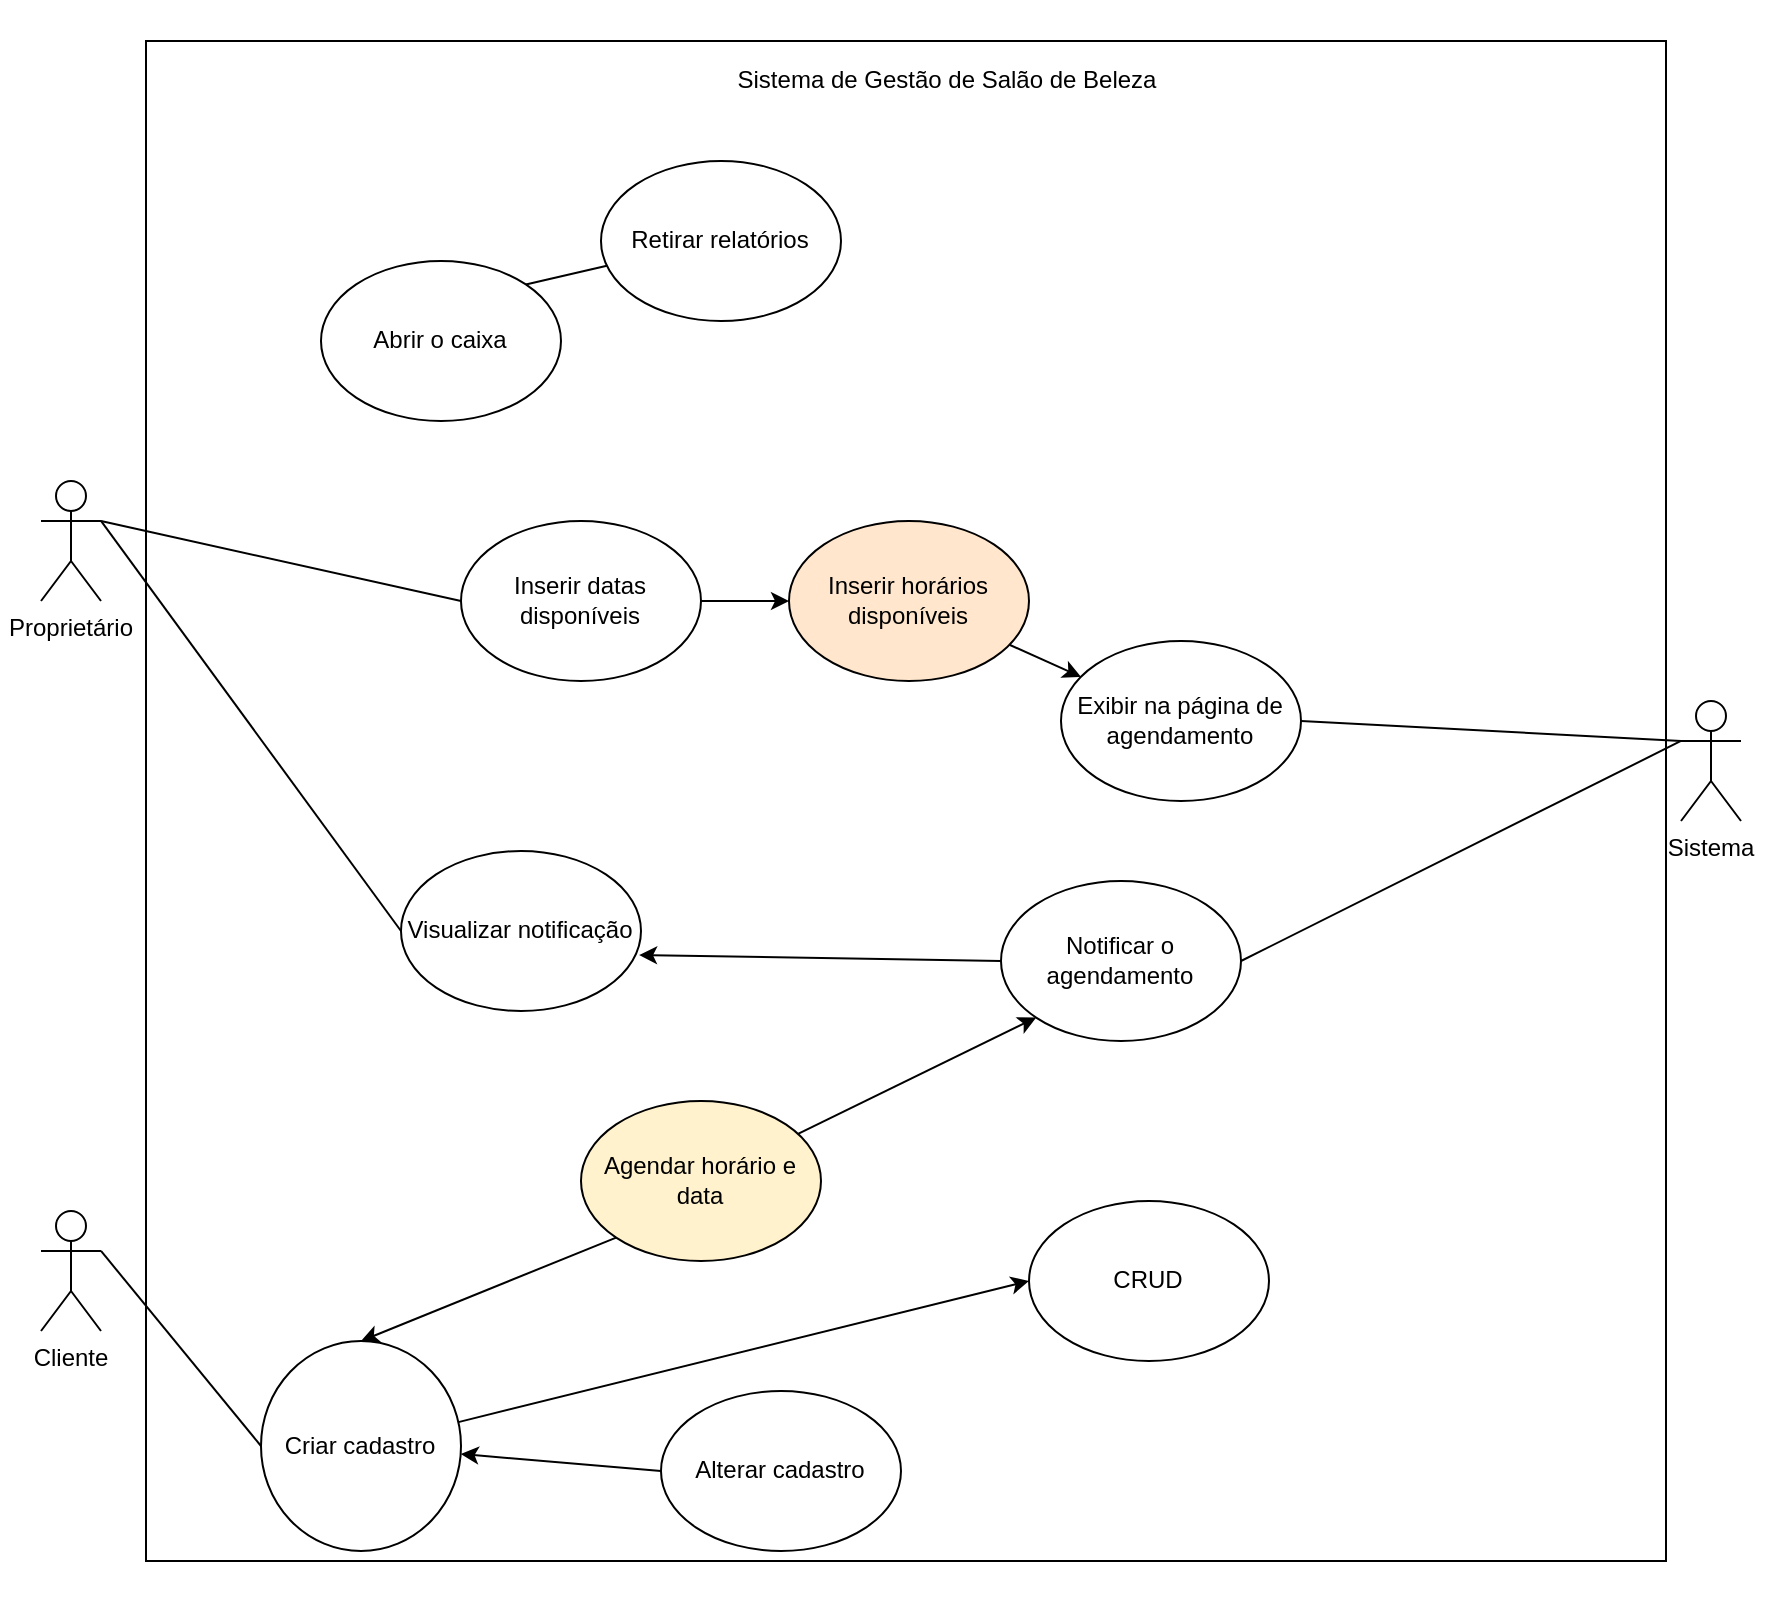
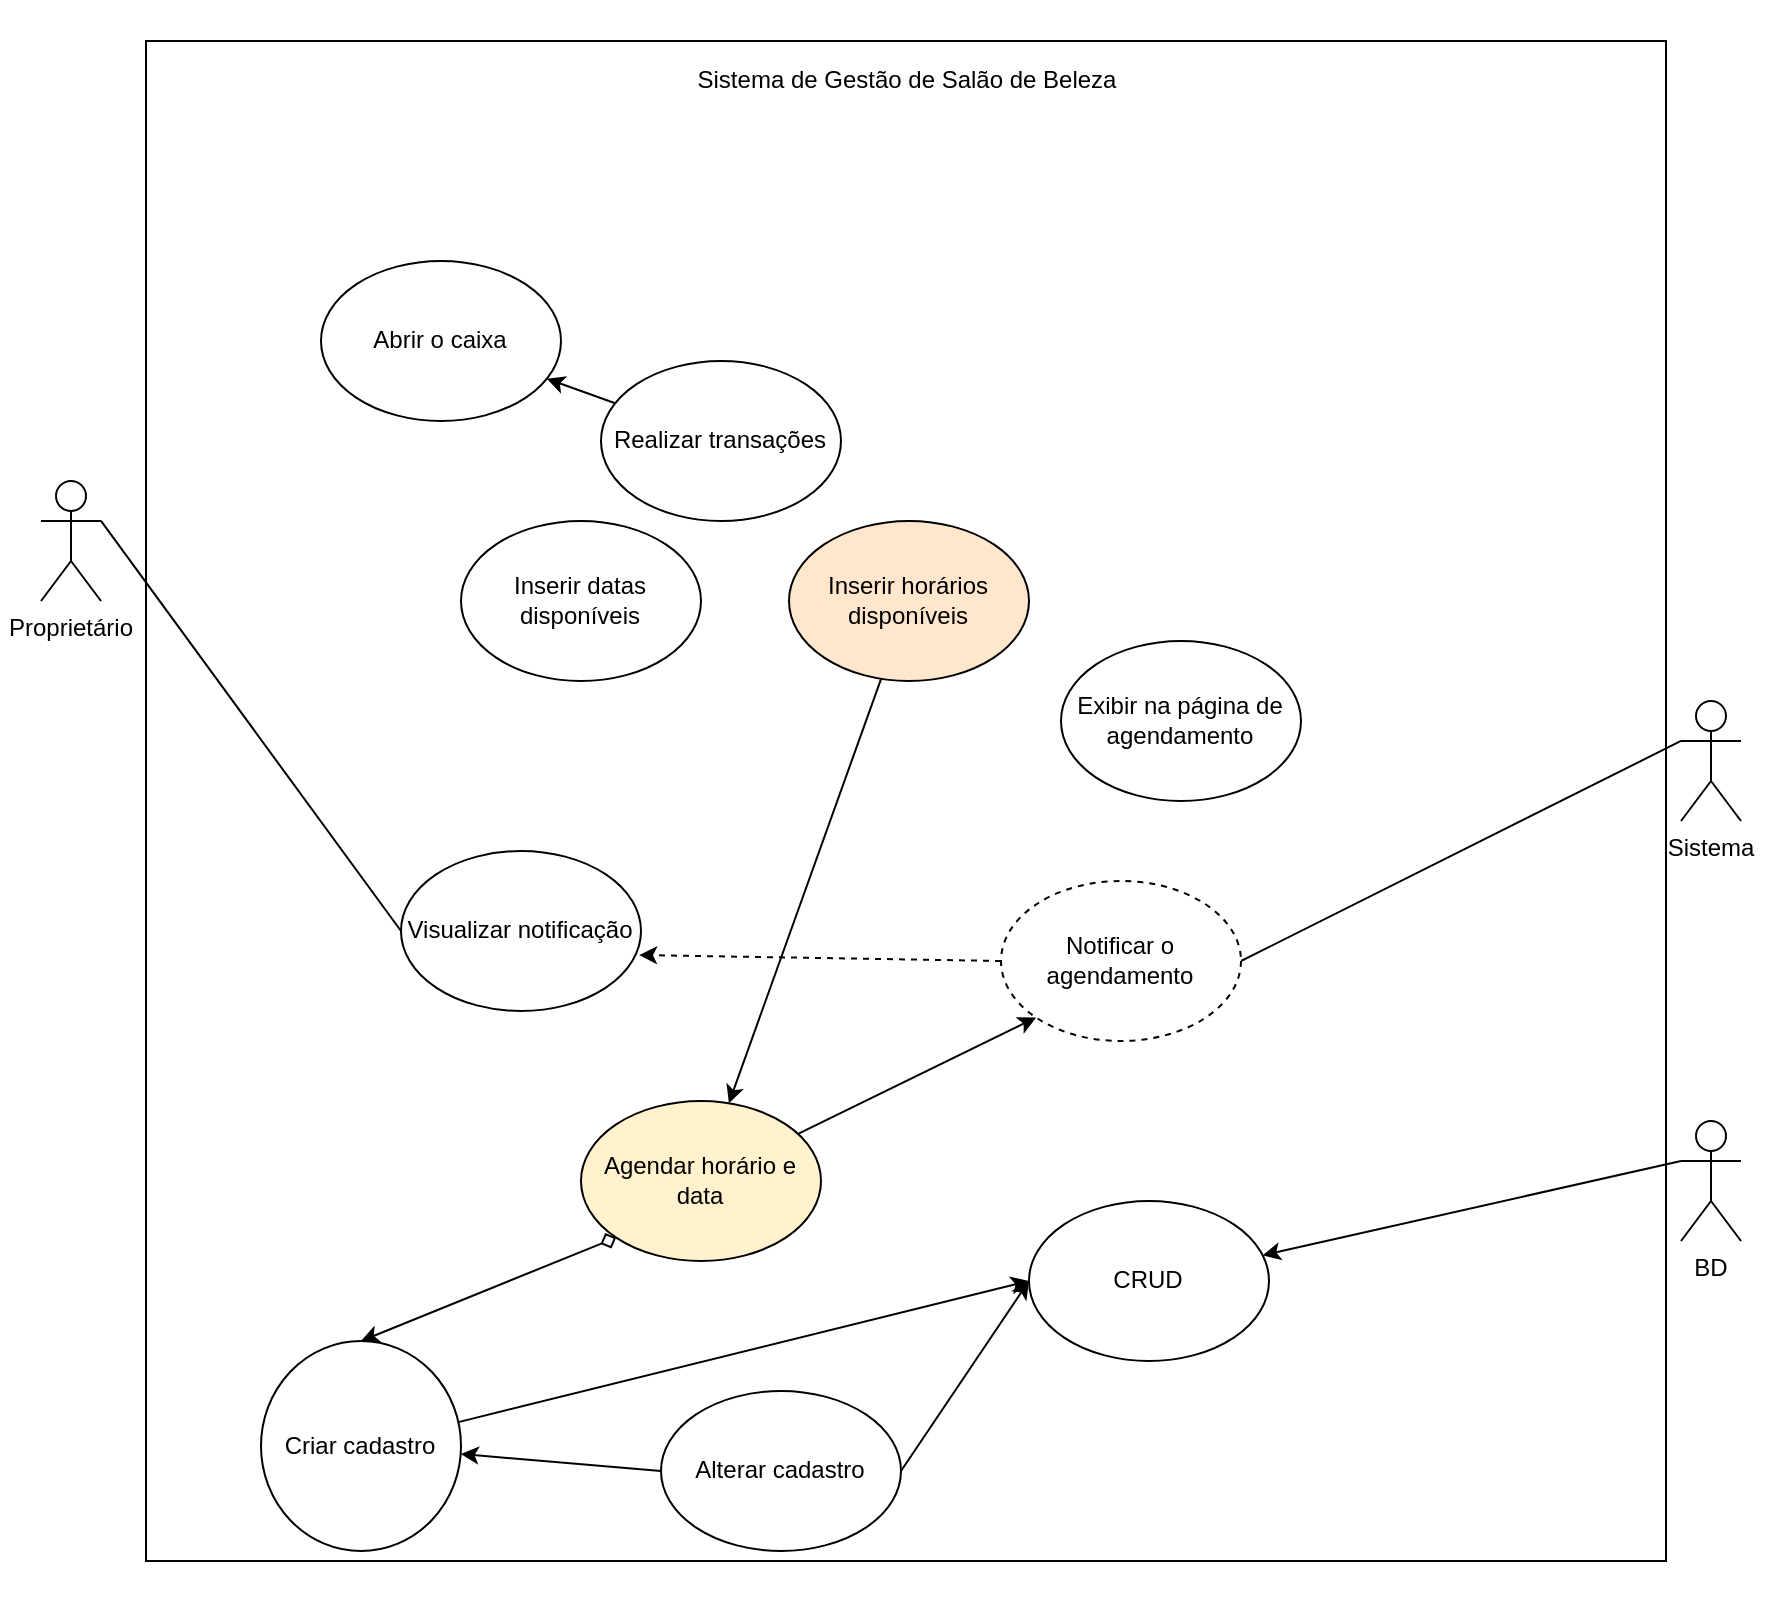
  <mxCell id="0" />
  <mxCell id="1" parent="0" />
  <mxCell id="2" value="Proprietário" style="shape=umlActor;verticalLabelPosition=bottom;verticalAlign=top;html=1;outlineConnect=0;" vertex="1" parent="1"><mxGeometry x="20" y="240" width="30" height="60" as="geometry" /></mxCell>
  <mxCell id="3" value="" style="whiteSpace=wrap;html=1;aspect=fixed;" vertex="1" parent="1"><mxGeometry x="72.5" width="760" height="760" as="geometry" y="20" /></mxCell>
- <mxCell id="4" style="rounded=0;orthogonalLoop=1;jettySize=auto;html=1;exitX=1;exitY=0.333;exitDx=0;exitDy=0;exitPerimeter=0;entryX=0;entryY=0.5;entryDx=0;entryDy=0;endArrow=none;endFill=0;" edge="1" parent="1" source="5" target="14"><mxGeometry relative="1" as="geometry" /></mxCell>
- <mxCell id="5" value="Cliente" style="shape=umlActor;verticalLabelPosition=bottom;verticalAlign=top;html=1;outlineConnect=0;" vertex="1" parent="1"><mxGeometry x="20" y="605" width="30" height="60" as="geometry" /></mxCell>
- <mxCell id="8" style="edgeStyle=none;rounded=0;orthogonalLoop=1;jettySize=auto;html=1;exitX=1;exitY=0.5;exitDx=0;exitDy=0;startArrow=none;startFill=0;endArrow=classic;endFill=1;" edge="1" parent="1" source="9" target="20"><mxGeometry relative="1" as="geometry" /></mxCell>
+ <mxCell id="6" style="rounded=0;orthogonalLoop=1;jettySize=auto;html=1;exitX=0;exitY=0.333;exitDx=0;exitDy=0;exitPerimeter=0;" edge="1" parent="1" source="7" target="15"><mxGeometry relative="1" as="geometry"><mxPoint x="900" y="580" as="sourcePoint" /></mxGeometry></mxCell>
+ <mxCell id="7" value="BD" style="shape=umlActor;verticalLabelPosition=bottom;verticalAlign=top;html=1;outlineConnect=0;" vertex="1" parent="1"><mxGeometry x="840" y="560" width="30" height="60" as="geometry" /></mxCell>
  <mxCell id="9" value="Inserir datas disponíveis" style="ellipse;whiteSpace=wrap;html=1;" vertex="1" parent="1"><mxGeometry x="230" y="260" width="120" height="80" as="geometry" /></mxCell>
- <mxCell id="10" value="" style="endArrow=none;html=1;exitX=1;exitY=0.333;exitDx=0;exitDy=0;exitPerimeter=0;entryX=0;entryY=0.5;entryDx=0;entryDy=0;" edge="1" parent="1" source="2" target="9"><mxGeometry width="50" height="50" relative="1" as="geometry"><mxPoint x="540" y="530" as="sourcePoint" /><mxPoint x="590" y="480" as="targetPoint" /></mxGeometry></mxCell>
  <mxCell id="11" style="edgeStyle=none;rounded=0;orthogonalLoop=1;jettySize=auto;html=1;entryX=0;entryY=0.5;entryDx=0;entryDy=0;" edge="1" parent="1" source="14" target="15"><mxGeometry relative="1" as="geometry" /></mxCell>
  <mxCell id="12" style="edgeStyle=none;rounded=0;orthogonalLoop=1;jettySize=auto;html=1;entryX=0;entryY=0.5;entryDx=0;entryDy=0;endArrow=none;endFill=0;startArrow=classic;startFill=1;" edge="1" parent="1" source="14" target="18"><mxGeometry relative="1" as="geometry"><mxPoint x="470" y="775" as="targetPoint" /></mxGeometry></mxCell>
- <mxCell id="13" style="edgeStyle=none;rounded=0;orthogonalLoop=1;jettySize=auto;html=1;exitX=0.5;exitY=0;exitDx=0;exitDy=0;entryX=0;entryY=1;entryDx=0;entryDy=0;startArrow=classic;startFill=1;endArrow=none;endFill=0;" edge="1" parent="1" source="14" target="23"><mxGeometry relative="1" as="geometry" /></mxCell>
+ <mxCell id="13" style="edgeStyle=none;rounded=0;orthogonalLoop=1;jettySize=auto;html=1;exitX=0.5;exitY=0;exitDx=0;exitDy=0;entryX=0;entryY=1;entryDx=0;entryDy=0;startArrow=classic;startFill=1;endArrow=diamond;endFill=0;" edge="1" parent="1" source="14" target="23"><mxGeometry relative="1" as="geometry" /></mxCell>
  <mxCell id="14" value="Criar cadastro" style="ellipse;whiteSpace=wrap;html=1;" vertex="1" parent="1"><mxGeometry x="130" y="670" width="100" height="105" as="geometry" /></mxCell>
  <mxCell id="15" value="CRUD" style="ellipse;whiteSpace=wrap;html=1;" vertex="1" parent="1"><mxGeometry x="514" y="600" width="120" height="80" as="geometry" /></mxCell>
- <mxCell id="16" value="Sistema de Gestão de Salão de Beleza" style="text;html=1;align=center;verticalAlign=middle;resizable=0;points=[];autosize=1;" vertex="1" parent="1"><mxGeometry x="362.5" y="30" width="220" height="20" as="geometry" /></mxCell>
+ <mxCell id="16" value="Sistema de Gestão de Salão de Beleza" style="text;html=1;align=center;verticalAlign=middle;resizable=0;points=[];autosize=1;" vertex="1" parent="1"><mxGeometry x="342.5" y="30" width="220" height="20" as="geometry" /></mxCell>
+ <mxCell id="17" style="edgeStyle=none;rounded=0;orthogonalLoop=1;jettySize=auto;html=1;entryX=0;entryY=0.5;entryDx=0;entryDy=0;endArrow=classic;endFill=1;exitX=1;exitY=0.5;exitDx=0;exitDy=0;" edge="1" parent="1" source="18" target="15"><mxGeometry relative="1" as="geometry"><mxPoint x="575.155" y="748.66" as="sourcePoint" /></mxGeometry></mxCell>
  <mxCell id="18" value="Alterar cadastro" style="ellipse;whiteSpace=wrap;html=1;" vertex="1" parent="1"><mxGeometry x="330" y="695" width="120" height="80" as="geometry" /></mxCell>
- <mxCell id="19" style="edgeStyle=none;rounded=0;orthogonalLoop=1;jettySize=auto;html=1;startArrow=none;startFill=0;endArrow=classic;endFill=1;" edge="1" parent="1" source="20" target="21"><mxGeometry relative="1" as="geometry" /></mxCell>
+ <mxCell id="19" style="edgeStyle=none;rounded=0;orthogonalLoop=1;jettySize=auto;html=1;startArrow=none;startFill=0;endArrow=classic;endFill=1;" edge="1" parent="1" source="20" target="23"><mxGeometry relative="1" as="geometry" /></mxCell>
  <mxCell id="20" value="Inserir horários disponíveis" style="ellipse;whiteSpace=wrap;html=1;fillColor=#ffe6cc;" vertex="1" parent="1"><mxGeometry x="394" y="260" width="120" height="80" as="geometry" /></mxCell>
  <mxCell id="21" value="Exibir na página de agendamento" style="ellipse;whiteSpace=wrap;html=1;" vertex="1" parent="1"><mxGeometry x="530" y="320" width="120" height="80" as="geometry" /></mxCell>
  <mxCell id="22" style="edgeStyle=none;rounded=0;orthogonalLoop=1;jettySize=auto;html=1;entryX=0;entryY=1;entryDx=0;entryDy=0;startArrow=none;startFill=0;endArrow=classic;endFill=1;" edge="1" parent="1" source="23" target="26"><mxGeometry relative="1" as="geometry" /></mxCell>
  <mxCell id="23" value="Agendar horário e data" style="ellipse;whiteSpace=wrap;html=1;fillColor=#fff2cc;" vertex="1" parent="1"><mxGeometry x="290" y="550" width="120" height="80" as="geometry" /></mxCell>
- <mxCell id="24" style="edgeStyle=none;rounded=0;orthogonalLoop=1;jettySize=auto;html=1;exitX=0;exitY=0.5;exitDx=0;exitDy=0;entryX=0.992;entryY=0.65;entryDx=0;entryDy=0;entryPerimeter=0;startArrow=none;startFill=0;endArrow=classic;endFill=1;" edge="1" parent="1" source="26" target="27"><mxGeometry relative="1" as="geometry" /></mxCell>
+ <mxCell id="24" style="edgeStyle=none;rounded=0;orthogonalLoop=1;jettySize=auto;html=1;exitX=0;exitY=0.5;exitDx=0;exitDy=0;entryX=0.992;entryY=0.65;entryDx=0;entryDy=0;entryPerimeter=0;startArrow=none;startFill=0;endArrow=classic;endFill=1;dashed=1;" edge="1" parent="1" source="26" target="27"><mxGeometry relative="1" as="geometry" /></mxCell>
  <mxCell id="25" style="edgeStyle=none;rounded=0;orthogonalLoop=1;jettySize=auto;html=1;exitX=1;exitY=0.5;exitDx=0;exitDy=0;entryX=0;entryY=0.333;entryDx=0;entryDy=0;entryPerimeter=0;startArrow=none;startFill=0;endArrow=none;endFill=0;" edge="1" parent="1" source="26" target="33"><mxGeometry relative="1" as="geometry" /></mxCell>
- <mxCell id="26" value="Notificar o agendamento" style="ellipse;whiteSpace=wrap;html=1;" vertex="1" parent="1"><mxGeometry x="500" y="440" width="120" height="80" as="geometry" /></mxCell>
+ <mxCell id="26" value="Notificar o agendamento" style="ellipse;whiteSpace=wrap;html=1;dashed=1;" vertex="1" parent="1"><mxGeometry x="500" y="440" width="120" height="80" as="geometry" /></mxCell>
  <mxCell id="27" value="Visualizar notificação" style="ellipse;whiteSpace=wrap;html=1;" vertex="1" parent="1"><mxGeometry x="200" y="425" width="120" height="80" as="geometry" /></mxCell>
  <mxCell id="28" style="edgeStyle=none;rounded=0;orthogonalLoop=1;jettySize=auto;html=1;exitX=1;exitY=0.333;exitDx=0;exitDy=0;exitPerimeter=0;entryX=0;entryY=0.5;entryDx=0;entryDy=0;startArrow=none;startFill=0;endArrow=none;endFill=0;" edge="1" parent="1" source="2" target="27"><mxGeometry relative="1" as="geometry" /></mxCell>
+ <mxCell id="29" value="" style="edgeStyle=none;rounded=0;orthogonalLoop=1;jettySize=auto;html=1;startArrow=classic;startFill=1;endArrow=none;endFill=0;" edge="1" parent="1" source="30" target="31"><mxGeometry relative="1" as="geometry" /></mxCell>
  <mxCell id="30" value="Abrir o caixa" style="ellipse;whiteSpace=wrap;html=1;" vertex="1" parent="1"><mxGeometry y="130" width="120" height="80" as="geometry" x="160" /></mxCell>
- <mxCell id="32" style="edgeStyle=none;rounded=0;orthogonalLoop=1;jettySize=auto;html=1;exitX=0;exitY=0.333;exitDx=0;exitDy=0;exitPerimeter=0;entryX=1;entryY=0.5;entryDx=0;entryDy=0;startArrow=none;startFill=0;endArrow=none;endFill=0;" edge="1" parent="1" source="33" target="21"><mxGeometry relative="1" as="geometry" /></mxCell>
+ <mxCell id="31" value="Realizar transações" style="ellipse;whiteSpace=wrap;html=1;" vertex="1" parent="1"><mxGeometry x="300" y="180" width="120" height="80" as="geometry" /></mxCell>
  <mxCell id="33" value="Sistema" style="shape=umlActor;verticalLabelPosition=bottom;verticalAlign=top;html=1;outlineConnect=0;" vertex="1" parent="1"><mxGeometry x="840" y="350" width="30" height="60" as="geometry" /></mxCell>
- <mxCell id="34" style="edgeStyle=none;rounded=0;orthogonalLoop=1;jettySize=auto;html=1;entryX=1;entryY=0;entryDx=0;entryDy=0;startArrow=none;startFill=0;endArrow=none;endFill=0;" edge="1" parent="1" source="35" target="30"><mxGeometry relative="1" as="geometry" /></mxCell>
- <mxCell id="35" value="Retirar relatórios" style="ellipse;whiteSpace=wrap;html=1;" vertex="1" parent="1"><mxGeometry x="300" y="80" width="120" height="80" as="geometry" /></mxCell>
